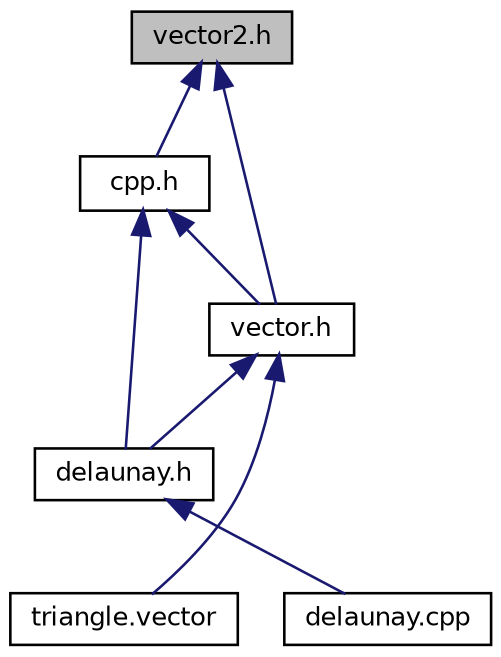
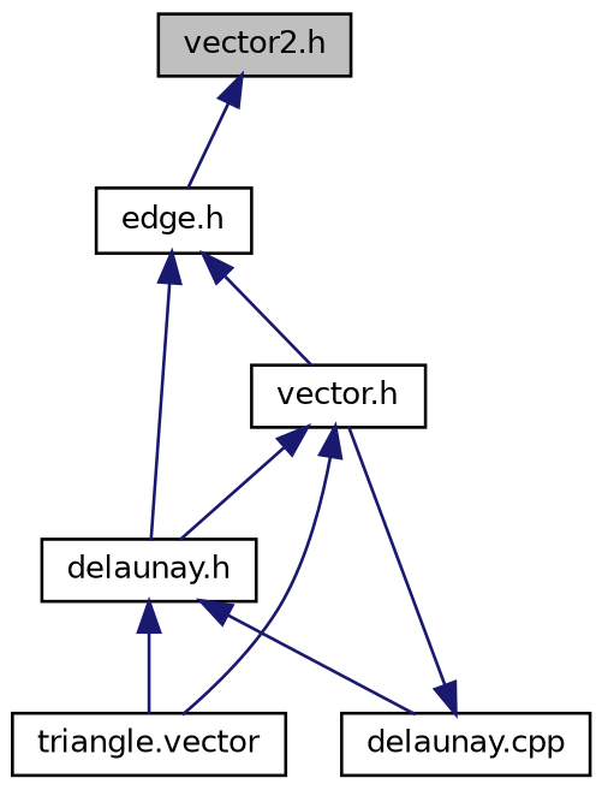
  digraph {
    node [color=black fillcolor=white fontname=Helvetica fontsize=10 shape=record style=filled]
    edge [color=midnightblue dir=back fontname=Helvetica fontsize=10 labelfontname=Helvetica labelfontsize=10 style=solid]
    n1 [fillcolor=grey75 fontcolor=black height=0.2 label="vector2.h" width=0.4]
    n2 [height=0.2 label="vector.h" width=0.4]
-   n3 [height=0.2 label="cpp.h" width=0.4]
+   n3 [height=0.2 label="edge.h" width=0.4]
    n4 [height=0.2 label="delaunay.h" width=0.4]
    n5 [height=0.2 label="delaunay.cpp" width=0.4]
    n6 [height=0.2 label="triangle.vector" width=0.4]
-   n1 -> n2
+   n5 -> n2
    n1 -> n3
    n2 -> n4
    n2 -> n6
    n3 -> n2
    n3 -> n4
    n4 -> n5
+   n4 -> n6
  }
